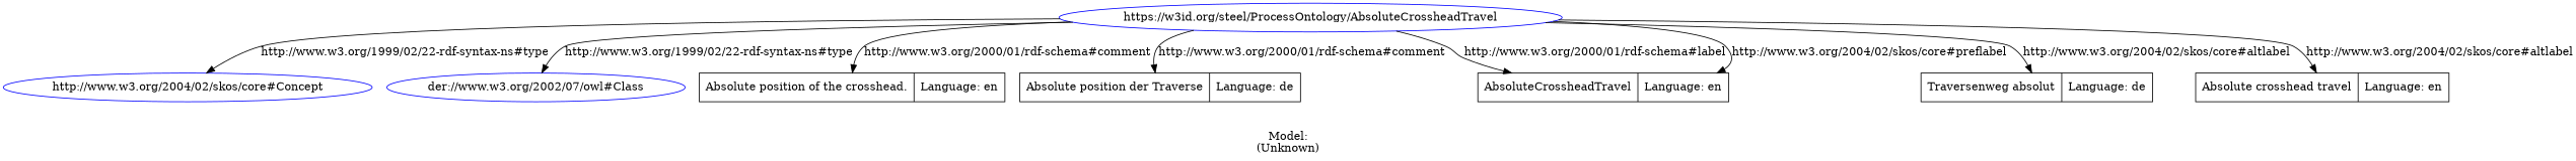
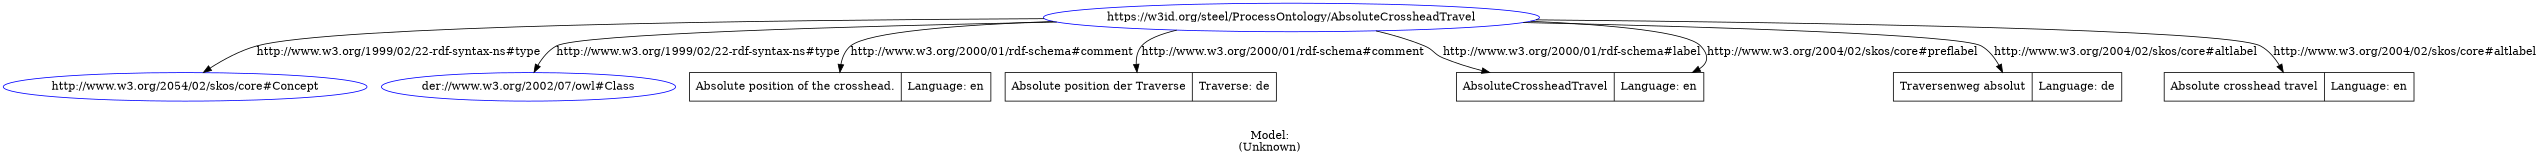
  digraph {
    label="\n\nModel:\n(Unknown)"
    rankdir=TB
    node [shape=record]
    n1 [color=blue label="https://w3id.org/steel/ProcessOntology/AbsoluteCrossheadTravel" shape=ellipse]
-   n2 [color=blue label="http://www.w3.org/2004/02/skos/core#Concept" shape=ellipse]
+   n2 [color=blue label="http://www.w3.org/2054/02/skos/core#Concept" shape=ellipse]
    n3 [color=blue label="der://www.w3.org/2002/07/owl#Class" shape=ellipse]
    n4 [label="Absolute position of the crosshead.|Language: en"]
-   n5 [label="Absolute position der Traverse|Language: de"]
+   n5 [label="Absolute position der Traverse|Traverse: de"]
    n6 [label="AbsoluteCrossheadTravel|Language: en"]
    n7 [label="Traversenweg absolut|Language: de"]
    n8 [label="Absolute crosshead travel|Language: en"]
    n1 -> n2 [label="http://www.w3.org/1999/02/22-rdf-syntax-ns#type"]
    n1 -> n3 [label="http://www.w3.org/1999/02/22-rdf-syntax-ns#type"]
    n1 -> n4 [label="http://www.w3.org/2000/01/rdf-schema#comment"]
    n1 -> n5 [label="http://www.w3.org/2000/01/rdf-schema#comment"]
    n1 -> n6 [label="http://www.w3.org/2000/01/rdf-schema#label"]
    n1 -> n6 [label="http://www.w3.org/2004/02/skos/core#preflabel"]
    n1 -> n7 [label="http://www.w3.org/2004/02/skos/core#altlabel"]
    n1 -> n8 [label="http://www.w3.org/2004/02/skos/core#altlabel"]
  }
